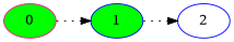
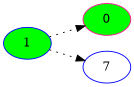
  digraph {
    rankdir=LR
    node [color=blue fillcolor=green style=filled]
    edge [style=dotted]
    0 [color=deeppink]
    1
-   2 [fillcolor="" style=""]
-   0 -> 1
+   2 [label=7 fillcolor="" style=""]
+   1 -> 0
    1 -> 2
  }
